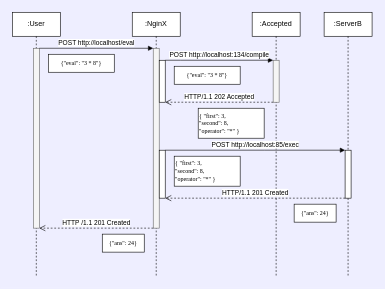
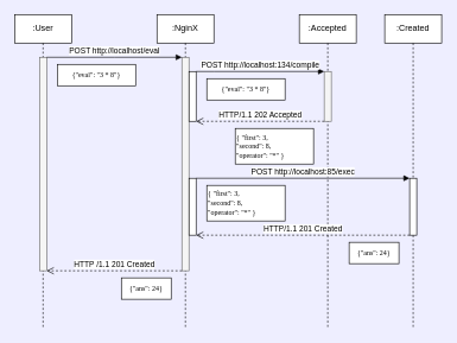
  <mxCell id="0" />
  <mxCell id="1" parent="0" />
  <mxCell id="2" value=":User" style="shape=umlLifeline;perimeter=lifelinePerimeter;whiteSpace=wrap;html=1;container=1;dropTarget=0;collapsible=0;recursiveResize=0;outlineConnect=0;portConstraint=eastwest;newEdgeStyle={&quot;edgeStyle&quot;:&quot;elbowEdgeStyle&quot;,&quot;elbow&quot;:&quot;vertical&quot;,&quot;curved&quot;:0,&quot;rounded&quot;:0};" vertex="1" parent="1"><mxGeometry x="20" y="20" width="80" height="440" as="geometry" /></mxCell>
  <mxCell id="3" value="" style="html=1;points=[];perimeter=orthogonalPerimeter;outlineConnect=0;targetShapes=umlLifeline;portConstraint=eastwest;newEdgeStyle={&quot;edgeStyle&quot;:&quot;elbowEdgeStyle&quot;,&quot;elbow&quot;:&quot;vertical&quot;,&quot;curved&quot;:0,&quot;rounded&quot;:0};fillColor=#f5f5f5;strokeColor=#666666;fontColor=#333333;" vertex="1" parent="2"><mxGeometry x="35" y="60" width="10" height="300" as="geometry" /></mxCell>
  <mxCell id="4" value=":NginX" style="shape=umlLifeline;perimeter=lifelinePerimeter;whiteSpace=wrap;html=1;container=1;dropTarget=0;collapsible=0;recursiveResize=0;outlineConnect=0;portConstraint=eastwest;newEdgeStyle={&quot;edgeStyle&quot;:&quot;elbowEdgeStyle&quot;,&quot;elbow&quot;:&quot;vertical&quot;,&quot;curved&quot;:0,&quot;rounded&quot;:0};" vertex="1" parent="1"><mxGeometry x="220" y="20" width="80" height="440" as="geometry" /></mxCell>
  <mxCell id="5" value="" style="html=1;points=[];perimeter=orthogonalPerimeter;outlineConnect=0;targetShapes=umlLifeline;portConstraint=eastwest;newEdgeStyle={&quot;edgeStyle&quot;:&quot;elbowEdgeStyle&quot;,&quot;elbow&quot;:&quot;vertical&quot;,&quot;curved&quot;:0,&quot;rounded&quot;:0};fillColor=#f5f5f5;fontColor=#333333;strokeColor=#666666;" vertex="1" parent="4"><mxGeometry x="35" y="60" width="10" height="300" as="geometry" /></mxCell>
  <mxCell id="6" value="" style="html=1;points=[];perimeter=orthogonalPerimeter;outlineConnect=0;targetShapes=umlLifeline;portConstraint=eastwest;newEdgeStyle={&quot;edgeStyle&quot;:&quot;elbowEdgeStyle&quot;,&quot;elbow&quot;:&quot;vertical&quot;,&quot;curved&quot;:0,&quot;rounded&quot;:0};" vertex="1" parent="4"><mxGeometry x="45" y="80" width="10" height="70" as="geometry" /></mxCell>
  <mxCell id="7" value="" style="html=1;points=[];perimeter=orthogonalPerimeter;outlineConnect=0;targetShapes=umlLifeline;portConstraint=eastwest;newEdgeStyle={&quot;edgeStyle&quot;:&quot;elbowEdgeStyle&quot;,&quot;elbow&quot;:&quot;vertical&quot;,&quot;curved&quot;:0,&quot;rounded&quot;:0};" vertex="1" parent="4"><mxGeometry x="45" y="230" width="10" height="80" as="geometry" /></mxCell>
  <mxCell id="8" value=":Accepted" style="shape=umlLifeline;perimeter=lifelinePerimeter;whiteSpace=wrap;html=1;container=1;dropTarget=0;collapsible=0;recursiveResize=0;outlineConnect=0;portConstraint=eastwest;newEdgeStyle={&quot;edgeStyle&quot;:&quot;elbowEdgeStyle&quot;,&quot;elbow&quot;:&quot;vertical&quot;,&quot;curved&quot;:0,&quot;rounded&quot;:0};" vertex="1" parent="1"><mxGeometry x="420" y="20" width="80" height="440" as="geometry" /></mxCell>
  <mxCell id="9" value="" style="html=1;points=[];perimeter=orthogonalPerimeter;outlineConnect=0;targetShapes=umlLifeline;portConstraint=eastwest;newEdgeStyle={&quot;edgeStyle&quot;:&quot;elbowEdgeStyle&quot;,&quot;elbow&quot;:&quot;vertical&quot;,&quot;curved&quot;:0,&quot;rounded&quot;:0};fillColor=#f5f5f5;fontColor=#333333;strokeColor=#666666;" vertex="1" parent="8"><mxGeometry x="35" y="80" width="10" height="70" as="geometry" /></mxCell>
- <mxCell id="10" value=":ServerB" style="shape=umlLifeline;perimeter=lifelinePerimeter;whiteSpace=wrap;html=1;container=1;dropTarget=0;collapsible=0;recursiveResize=0;outlineConnect=0;portConstraint=eastwest;newEdgeStyle={&quot;edgeStyle&quot;:&quot;elbowEdgeStyle&quot;,&quot;elbow&quot;:&quot;vertical&quot;,&quot;curved&quot;:0,&quot;rounded&quot;:0};" vertex="1" parent="1"><mxGeometry x="540" y="20" width="80" height="440" as="geometry" /></mxCell>
+ <mxCell id="10" value=":Created" style="shape=umlLifeline;perimeter=lifelinePerimeter;whiteSpace=wrap;html=1;container=1;dropTarget=0;collapsible=0;recursiveResize=0;outlineConnect=0;portConstraint=eastwest;newEdgeStyle={&quot;edgeStyle&quot;:&quot;elbowEdgeStyle&quot;,&quot;elbow&quot;:&quot;vertical&quot;,&quot;curved&quot;:0,&quot;rounded&quot;:0};" vertex="1" parent="1"><mxGeometry x="540" y="20" width="80" height="440" as="geometry" /></mxCell>
  <mxCell id="11" value="" style="html=1;points=[];perimeter=orthogonalPerimeter;outlineConnect=0;targetShapes=umlLifeline;portConstraint=eastwest;newEdgeStyle={&quot;edgeStyle&quot;:&quot;elbowEdgeStyle&quot;,&quot;elbow&quot;:&quot;vertical&quot;,&quot;curved&quot;:0,&quot;rounded&quot;:0};" vertex="1" parent="10"><mxGeometry x="35" y="230" width="10" height="80" as="geometry" /></mxCell>
  <mxCell id="12" value="POST http://localhost/eval" style="html=1;verticalAlign=bottom;endArrow=block;edgeStyle=elbowEdgeStyle;elbow=vertical;curved=0;rounded=0;" edge="1" target="5" parent="1" source="3"><mxGeometry relative="1" as="geometry"><mxPoint x="105" y="80" as="sourcePoint" /><Array as="points"><mxPoint x="160" y="80" /></Array></mxGeometry></mxCell>
  <mxCell id="13" value="HTTP /1.1 201 Created" style="html=1;verticalAlign=bottom;endArrow=open;dashed=1;endSize=8;edgeStyle=elbowEdgeStyle;elbow=vertical;curved=0;rounded=0;" edge="1" source="5" parent="1" target="3"><mxGeometry relative="1" as="geometry"><mxPoint x="165" y="155" as="targetPoint" /><Array as="points"><mxPoint x="110" y="380" /><mxPoint x="230" y="360" /><mxPoint x="190" y="380" /><mxPoint x="200" y="460" /><mxPoint x="110" y="280" /><mxPoint x="160" y="300" /></Array><mxPoint as="offset" /></mxGeometry></mxCell>
  <mxCell id="14" value="&lt;p style=&quot;font-size: 10px;&quot;&gt;&lt;font data-font-src=&quot;https://fonts.googleapis.com/css?family=Roboto+Mono&quot; style=&quot;font-size: 10px;&quot;&gt;{&quot;eval&quot;: &quot;3 * 8&quot;}&lt;/font&gt;&lt;/p&gt;" style="rounded=0;whiteSpace=wrap;html=1;align=center;fontFamily=Roboto Mono;fontSource=https%3A%2F%2Ffonts.googleapis.com%2Fcss%3Ffamily%3DRoboto%2BMono;verticalAlign=middle;horizontal=1;labelPosition=center;verticalLabelPosition=middle;spacing=2;spacingTop=0;fontSize=10;" vertex="1" parent="1"><mxGeometry x="80" y="90" width="110" height="30" as="geometry" /></mxCell>
  <mxCell id="15" value="POST http://localhost:134/compile" style="html=1;verticalAlign=bottom;endArrow=block;edgeStyle=elbowEdgeStyle;elbow=vertical;curved=0;rounded=0;" edge="1" target="9" parent="1" source="6"><mxGeometry x="0.003" relative="1" as="geometry"><mxPoint x="385" y="100" as="sourcePoint" /><Array as="points"><mxPoint x="300" y="100" /></Array><mxPoint as="offset" /></mxGeometry></mxCell>
  <mxCell id="16" value="HTTP/1.1 202 Accepted" style="html=1;verticalAlign=bottom;endArrow=open;dashed=1;endSize=8;edgeStyle=elbowEdgeStyle;elbow=vertical;curved=0;rounded=0;" edge="1" source="9" parent="1" target="6"><mxGeometry relative="1" as="geometry"><mxPoint x="385" y="175" as="targetPoint" /><Array as="points"><mxPoint x="400" y="170" /><mxPoint x="380" y="160" /></Array></mxGeometry></mxCell>
  <mxCell id="17" value="&lt;p style=&quot;font-size: 10px;&quot;&gt;&lt;font data-font-src=&quot;https://fonts.googleapis.com/css?family=Roboto+Mono&quot; style=&quot;font-size: 10px;&quot;&gt;{&quot;eval&quot;: &quot;3 * 8&quot;}&lt;/font&gt;&lt;/p&gt;" style="rounded=0;whiteSpace=wrap;html=1;align=center;fontFamily=Roboto Mono;fontSource=https%3A%2F%2Ffonts.googleapis.com%2Fcss%3Ffamily%3DRoboto%2BMono;verticalAlign=middle;horizontal=1;labelPosition=center;verticalLabelPosition=middle;spacing=2;spacingTop=0;fontSize=10;" vertex="1" parent="1"><mxGeometry x="290" y="110" width="110" height="30" as="geometry" /></mxCell>
  <mxCell id="18" value="&lt;p style=&quot;font-size: 10px; line-height: 30%;&quot;&gt;&lt;font data-font-src=&quot;https://fonts.googleapis.com/css?family=Roboto+Mono&quot; style=&quot;font-size: 10px;&quot;&gt;{&amp;nbsp;&lt;/font&gt;&lt;span style=&quot;background-color: initial;&quot;&gt;&quot;first&quot;: 3,&lt;/span&gt;&lt;/p&gt;&lt;p style=&quot;font-size: 10px; line-height: 30%;&quot;&gt;&lt;span style=&quot;background-color: initial;&quot;&gt;&quot;second&quot;: 8,&lt;/span&gt;&lt;/p&gt;&lt;p style=&quot;font-size: 10px; line-height: 30%;&quot;&gt;&lt;font data-font-src=&quot;https://fonts.googleapis.com/css?family=Roboto+Mono&quot; style=&quot;font-size: 10px;&quot;&gt;&quot;operator&quot;: &quot;*&quot; }&lt;/font&gt;&lt;/p&gt;" style="rounded=0;whiteSpace=wrap;html=1;align=left;fontFamily=Roboto Mono;fontSource=https%3A%2F%2Ffonts.googleapis.com%2Fcss%3Ffamily%3DRoboto%2BMono;verticalAlign=middle;horizontal=1;labelPosition=center;verticalLabelPosition=middle;spacing=2;spacingTop=0;fontSize=10;" vertex="1" parent="1"><mxGeometry x="330" y="180" width="110" height="50" as="geometry" /></mxCell>
  <mxCell id="19" value="POST http://localhost:85/exec" style="html=1;verticalAlign=bottom;endArrow=block;edgeStyle=elbowEdgeStyle;elbow=vertical;curved=0;rounded=0;" edge="1" target="11" parent="1" source="7"><mxGeometry relative="1" as="geometry"><mxPoint x="505" y="250" as="sourcePoint" /><Array as="points"><mxPoint x="440" y="250" /></Array></mxGeometry></mxCell>
  <mxCell id="20" value="HTTP/1.1 201 Created" style="html=1;verticalAlign=bottom;endArrow=open;dashed=1;endSize=8;edgeStyle=elbowEdgeStyle;elbow=vertical;curved=0;rounded=0;" edge="1" source="11" parent="1" target="7"><mxGeometry relative="1" as="geometry"><mxPoint x="505" y="325" as="targetPoint" /><Array as="points"><mxPoint x="360" y="330" /></Array></mxGeometry></mxCell>
  <mxCell id="21" value="&lt;p style=&quot;font-size: 10px; line-height: 30%;&quot;&gt;&lt;font data-font-src=&quot;https://fonts.googleapis.com/css?family=Roboto+Mono&quot; style=&quot;font-size: 10px;&quot;&gt;{&amp;nbsp;&lt;/font&gt;&lt;span style=&quot;background-color: initial;&quot;&gt;&quot;first&quot;: 3,&lt;/span&gt;&lt;/p&gt;&lt;p style=&quot;font-size: 10px; line-height: 30%;&quot;&gt;&lt;span style=&quot;background-color: initial;&quot;&gt;&quot;second&quot;: 8,&lt;/span&gt;&lt;/p&gt;&lt;p style=&quot;font-size: 10px; line-height: 30%;&quot;&gt;&lt;font data-font-src=&quot;https://fonts.googleapis.com/css?family=Roboto+Mono&quot; style=&quot;font-size: 10px;&quot;&gt;&quot;operator&quot;: &quot;*&quot; }&lt;/font&gt;&lt;/p&gt;" style="rounded=0;whiteSpace=wrap;html=1;align=left;fontFamily=Roboto Mono;fontSource=https%3A%2F%2Ffonts.googleapis.com%2Fcss%3Ffamily%3DRoboto%2BMono;verticalAlign=middle;horizontal=1;labelPosition=center;verticalLabelPosition=middle;spacing=2;spacingTop=0;fontSize=10;" vertex="1" parent="1"><mxGeometry x="290" y="260" width="110" height="50" as="geometry" /></mxCell>
  <mxCell id="22" value="&lt;p style=&quot;font-size: 10px;&quot;&gt;{&quot;ans&quot;: 24}&lt;/p&gt;" style="rounded=0;whiteSpace=wrap;html=1;align=center;fontFamily=Roboto Mono;fontSource=https%3A%2F%2Ffonts.googleapis.com%2Fcss%3Ffamily%3DRoboto%2BMono;verticalAlign=middle;horizontal=1;labelPosition=center;verticalLabelPosition=middle;spacing=2;spacingTop=0;fontSize=10;" vertex="1" parent="1"><mxGeometry x="490" y="340" width="70" height="30" as="geometry" /></mxCell>
  <mxCell id="23" value="&lt;p style=&quot;font-size: 10px;&quot;&gt;{&quot;ans&quot;: 24}&lt;/p&gt;" style="rounded=0;whiteSpace=wrap;html=1;align=center;fontFamily=Roboto Mono;fontSource=https%3A%2F%2Ffonts.googleapis.com%2Fcss%3Ffamily%3DRoboto%2BMono;verticalAlign=middle;horizontal=1;labelPosition=center;verticalLabelPosition=middle;spacing=2;spacingTop=0;fontSize=10;" vertex="1" parent="1"><mxGeometry x="170" y="390" width="70" height="30" as="geometry" /></mxCell>
